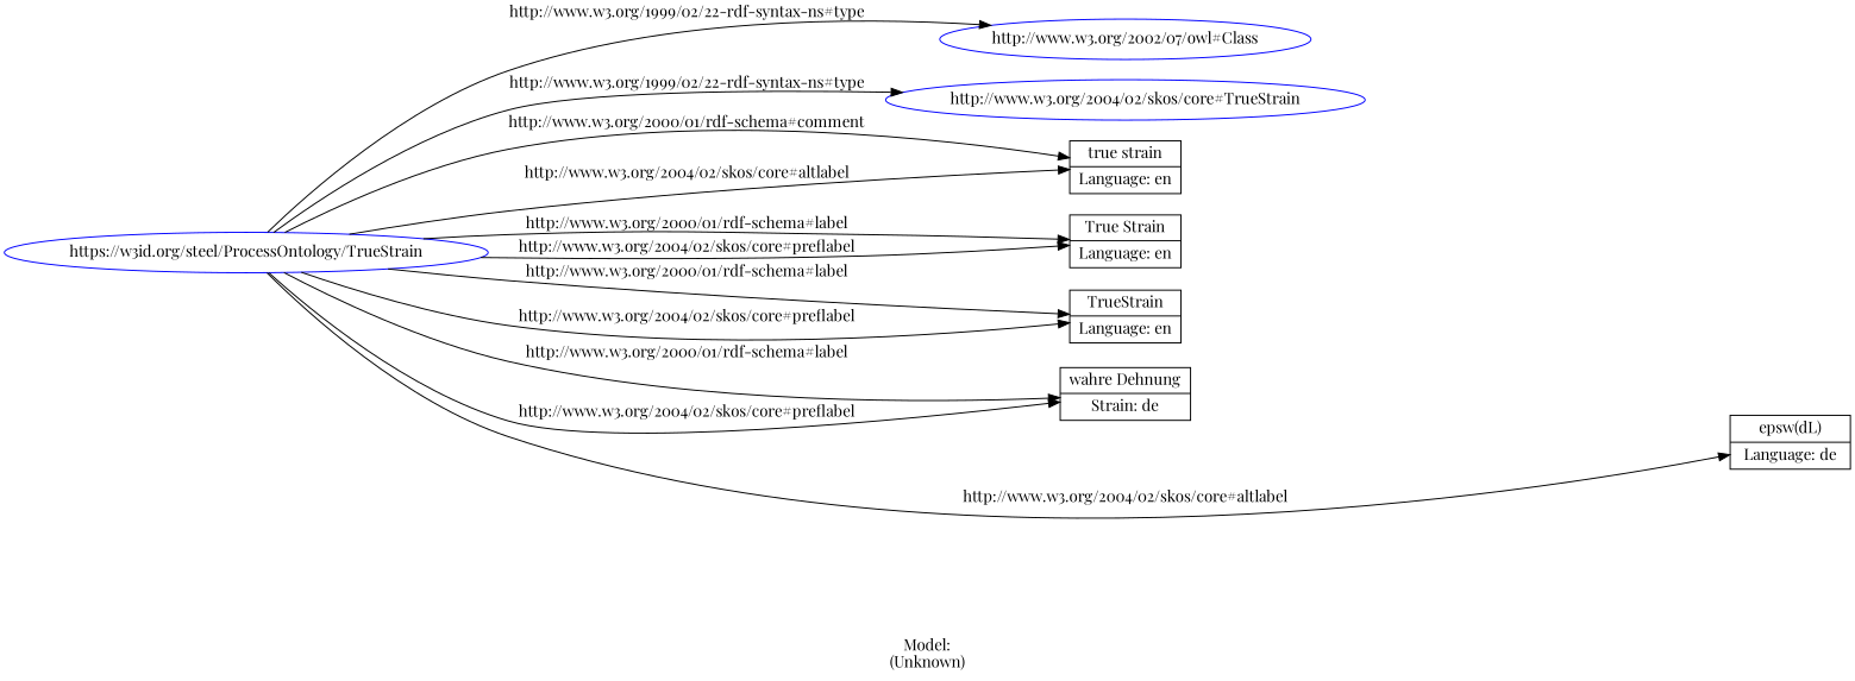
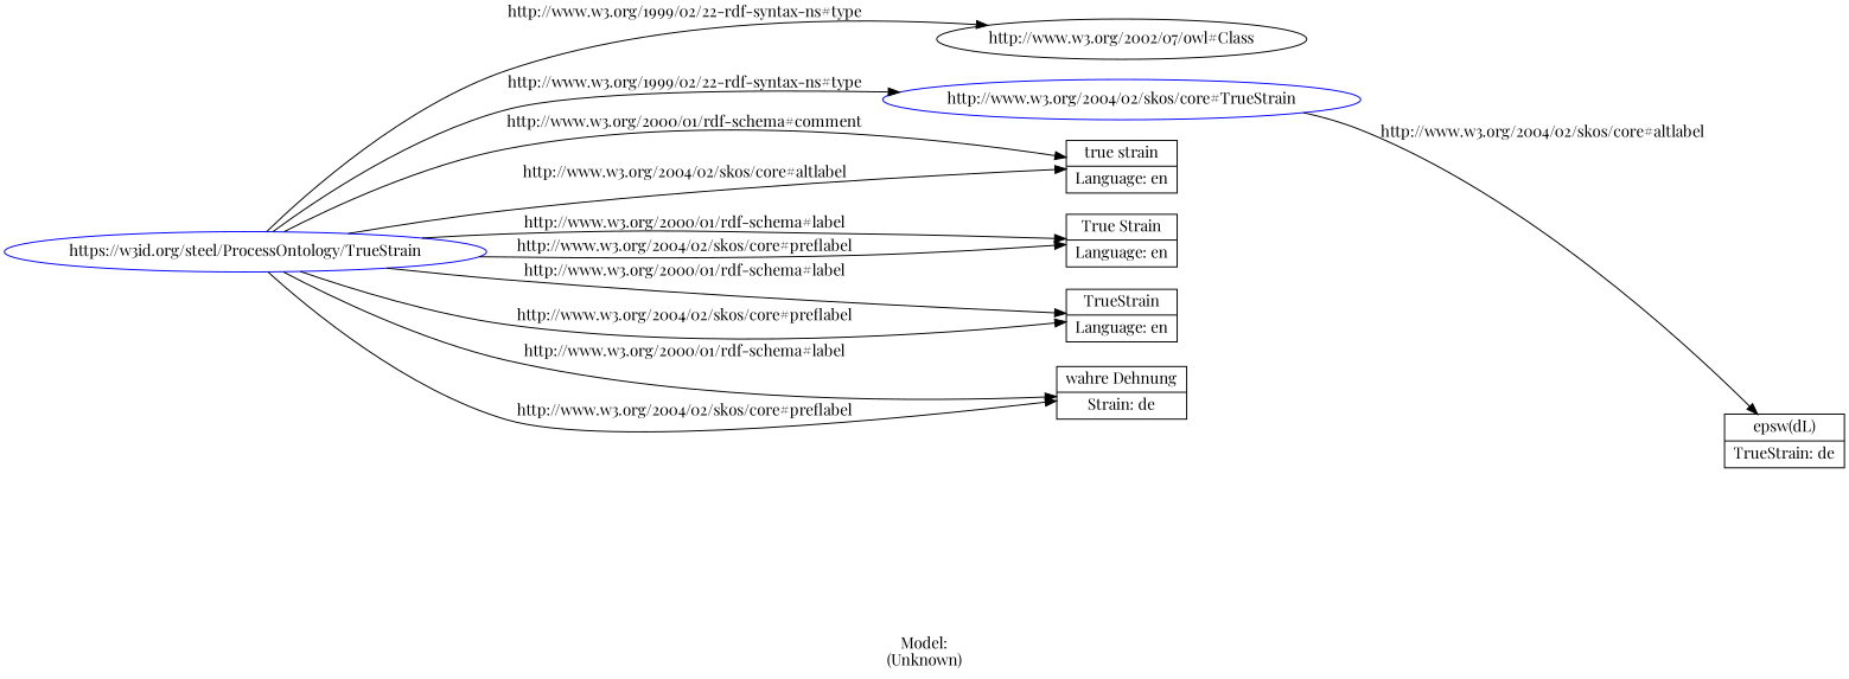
  digraph {
    fontname="Playfair Display"
    label="\n\nModel:\n(Unknown)"
    rankdir=LR
    node [fontname="Playfair Display" shape=record]
    edge [fontname="Playfair Display"]
    n1 [color=blue label="https://w3id.org/steel/ProcessOntology/TrueStrain" shape=ellipse]
-   n2 [color=blue label="http://www.w3.org/2002/07/owl#Class" shape=ellipse]
+   n2 [color=black label="http://www.w3.org/2002/07/owl#Class" shape=ellipse]
    n3 [color=blue label="http://www.w3.org/2004/02/skos/core#TrueStrain" shape=ellipse]
    n4 [label="true strain|Language: en"]
    n5 [label="True Strain|Language: en"]
    n6 [label="TrueStrain|Language: en"]
    n7 [label="wahre Dehnung|Strain: de"]
-   n8 [label="epsw(dL)|Language: de"]
+   n8 [label="epsw(dL)|TrueStrain: de"]
    n1 -> n2 [label="http://www.w3.org/1999/02/22-rdf-syntax-ns#type"]
    n1 -> n3 [label="http://www.w3.org/1999/02/22-rdf-syntax-ns#type"]
    n1 -> n4 [label="http://www.w3.org/2000/01/rdf-schema#comment"]
    n1 -> n4 [label="http://www.w3.org/2004/02/skos/core#altlabel"]
    n1 -> n5 [label="http://www.w3.org/2000/01/rdf-schema#label"]
    n1 -> n5 [label="http://www.w3.org/2004/02/skos/core#preflabel"]
    n1 -> n6 [label="http://www.w3.org/2000/01/rdf-schema#label"]
    n1 -> n6 [label="http://www.w3.org/2004/02/skos/core#preflabel"]
    n1 -> n7 [label="http://www.w3.org/2000/01/rdf-schema#label"]
    n1 -> n7 [label="http://www.w3.org/2004/02/skos/core#preflabel"]
-   n1 -> n8 [label="http://www.w3.org/2004/02/skos/core#altlabel"]
+   n3 -> n8 [label="http://www.w3.org/2004/02/skos/core#altlabel"]
  }
